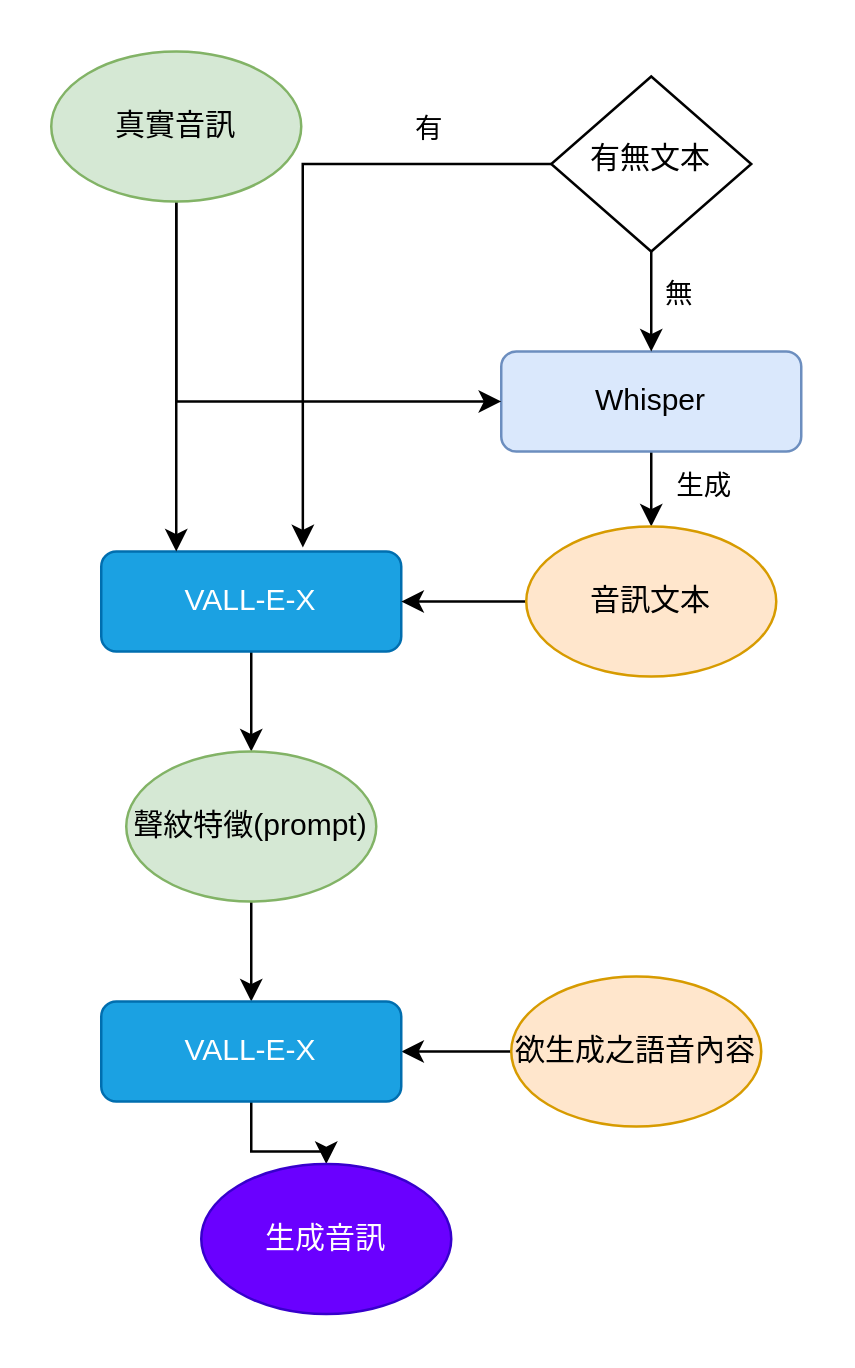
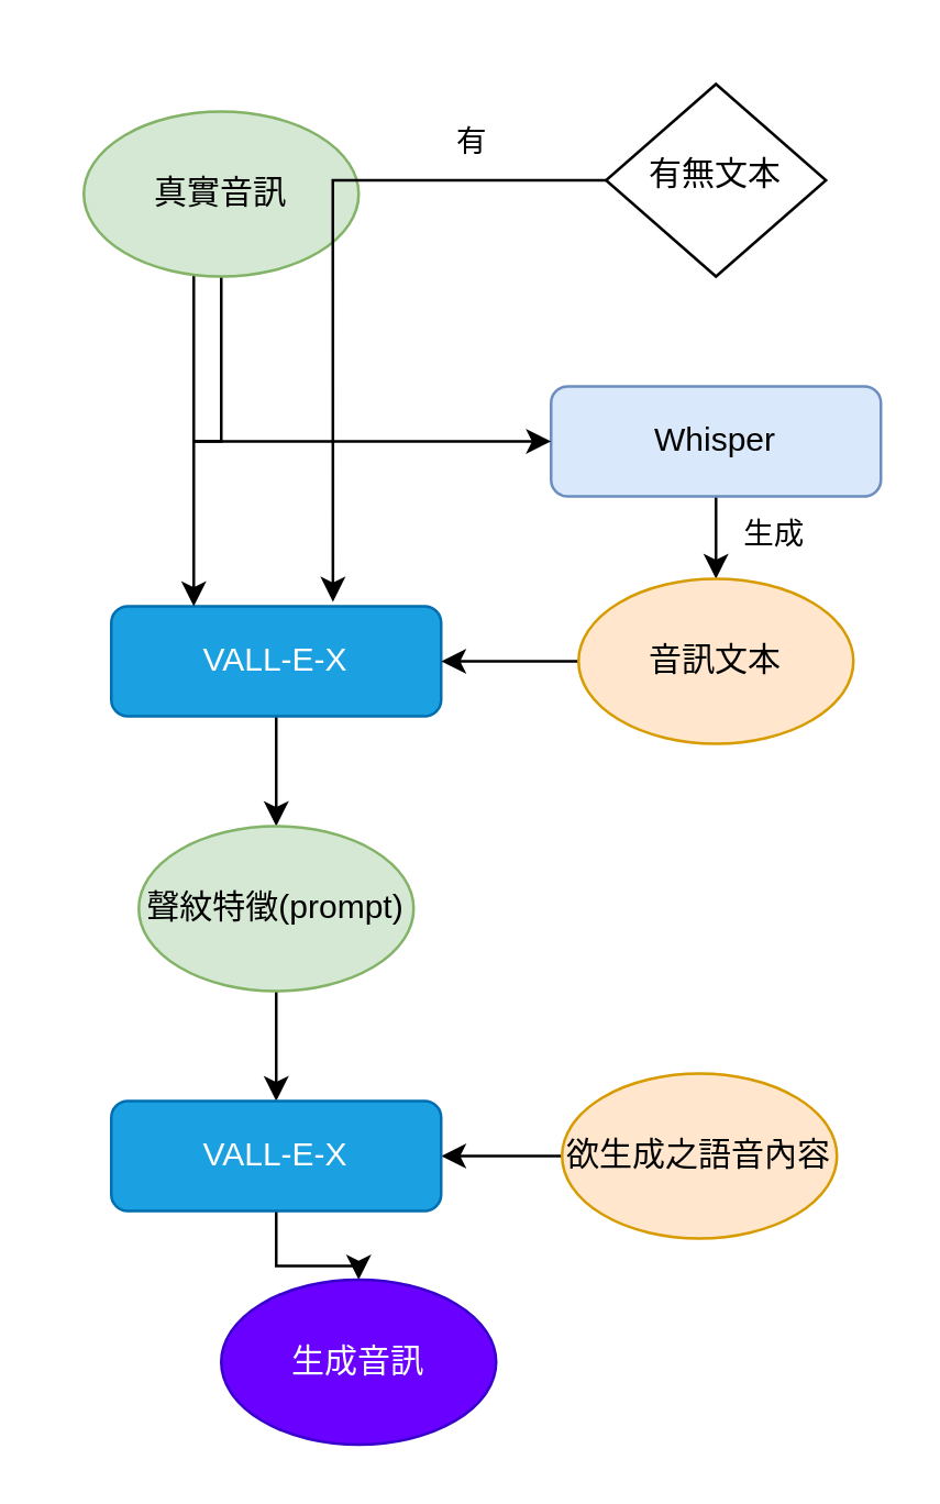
  <mxCell id="0" />
  <mxCell id="1" parent="0" />
  <mxCell id="2" style="edgeStyle=orthogonalEdgeStyle;rounded=0;orthogonalLoop=1;jettySize=auto;html=1;" edge="1" parent="1" source="4" target="14"><mxGeometry relative="1" as="geometry" /></mxCell>
  <mxCell id="3" value="生成" style="edgeLabel;html=1;align=center;verticalAlign=middle;resizable=0;points=[];" vertex="1" connectable="0" parent="2"><mxGeometry x="-0.487" y="1" relative="1" as="geometry"><mxPoint x="19" as="offset" /></mxGeometry></mxCell>
  <mxCell id="4" value="Whisper" style="rounded=1;whiteSpace=wrap;html=1;fontSize=12;glass=0;strokeWidth=1;shadow=0;fillColor=#dae8fc;strokeColor=#6c8ebf;" parent="1" vertex="1"><mxGeometry x="200" y="140" width="120" height="40" as="geometry" /></mxCell>
- <mxCell id="5" style="edgeStyle=orthogonalEdgeStyle;rounded=0;orthogonalLoop=1;jettySize=auto;html=1;exitX=0.5;exitY=1;exitDx=0;exitDy=0;" edge="1" parent="1" source="7" target="4"><mxGeometry relative="1" as="geometry" /></mxCell>
- <mxCell id="6" value="無" style="edgeLabel;html=1;align=center;verticalAlign=middle;resizable=0;points=[];" vertex="1" connectable="0" parent="5"><mxGeometry x="-0.221" y="-1" relative="1" as="geometry"><mxPoint x="11" as="offset" /></mxGeometry></mxCell>
  <mxCell id="7" value="有無文本" style="rhombus;whiteSpace=wrap;html=1;shadow=0;fontFamily=Helvetica;fontSize=12;align=center;strokeWidth=1;spacing=6;spacingTop=-4;" parent="1" vertex="1"><mxGeometry x="220" y="30" width="80" height="70" as="geometry" /></mxCell>
  <mxCell id="8" style="edgeStyle=orthogonalEdgeStyle;rounded=0;orthogonalLoop=1;jettySize=auto;html=1;entryX=0.5;entryY=0;entryDx=0;entryDy=0;" edge="1" parent="1" source="9" target="18"><mxGeometry relative="1" as="geometry" /></mxCell>
  <mxCell id="9" value="VALL-E-X" style="rounded=1;whiteSpace=wrap;html=1;fontSize=12;glass=0;strokeWidth=1;shadow=0;fillColor=#1ba1e2;strokeColor=#006EAF;fontColor=#ffffff;" parent="1" vertex="1"><mxGeometry x="40" y="220" width="120" height="40" as="geometry" /></mxCell>
  <mxCell id="10" style="edgeStyle=orthogonalEdgeStyle;rounded=0;orthogonalLoop=1;jettySize=auto;html=1;entryX=0.25;entryY=0;entryDx=0;entryDy=0;" edge="1" parent="1" source="12" target="9"><mxGeometry relative="1" as="geometry" /></mxCell>
  <mxCell id="11" style="edgeStyle=orthogonalEdgeStyle;rounded=0;orthogonalLoop=1;jettySize=auto;html=1;entryX=0;entryY=0.5;entryDx=0;entryDy=0;" edge="1" parent="1" source="12" target="4"><mxGeometry relative="1" as="geometry"><Array as="points"><mxPoint x="70" y="160" /></Array></mxGeometry></mxCell>
- <mxCell id="12" value="真實音訊" style="ellipse;whiteSpace=wrap;html=1;fillColor=#d5e8d4;strokeColor=#82b366;" vertex="1" parent="1"><mxGeometry x="20" y="20" width="100" height="60" as="geometry" /></mxCell>
+ <mxCell id="12" value="真實音訊" style="ellipse;whiteSpace=wrap;html=1;fillColor=#d5e8d4;strokeColor=#82b366;" vertex="1" parent="1"><mxGeometry x="30" y="40" width="100" height="60" as="geometry" /></mxCell>
  <mxCell id="13" style="edgeStyle=orthogonalEdgeStyle;rounded=0;orthogonalLoop=1;jettySize=auto;html=1;entryX=1;entryY=0.5;entryDx=0;entryDy=0;" edge="1" parent="1" source="14" target="9"><mxGeometry relative="1" as="geometry" /></mxCell>
  <mxCell id="14" value="音訊文本" style="ellipse;whiteSpace=wrap;html=1;fillColor=#ffe6cc;strokeColor=#d79b00;" vertex="1" parent="1"><mxGeometry x="210" y="210" width="100" height="60" as="geometry" /></mxCell>
  <mxCell id="15" style="edgeStyle=orthogonalEdgeStyle;rounded=0;orthogonalLoop=1;jettySize=auto;html=1;entryX=0.672;entryY=-0.041;entryDx=0;entryDy=0;entryPerimeter=0;" edge="1" parent="1" source="7" target="9"><mxGeometry relative="1" as="geometry" /></mxCell>
  <mxCell id="16" value="有" style="edgeLabel;html=1;align=center;verticalAlign=middle;resizable=0;points=[];" vertex="1" connectable="0" parent="15"><mxGeometry x="-0.585" y="2" relative="1" as="geometry"><mxPoint x="2" y="-17" as="offset" /></mxGeometry></mxCell>
  <mxCell id="17" style="edgeStyle=orthogonalEdgeStyle;rounded=0;orthogonalLoop=1;jettySize=auto;html=1;" edge="1" parent="1" source="18" target="22"><mxGeometry relative="1" as="geometry" /></mxCell>
  <mxCell id="18" value="聲紋特徵(prompt)" style="ellipse;whiteSpace=wrap;html=1;fillColor=#d5e8d4;strokeColor=#82b366;" vertex="1" parent="1"><mxGeometry x="50" y="300" width="100" height="60" as="geometry" /></mxCell>
  <mxCell id="19" style="edgeStyle=orthogonalEdgeStyle;rounded=0;orthogonalLoop=1;jettySize=auto;html=1;" edge="1" parent="1" source="20" target="22"><mxGeometry relative="1" as="geometry" /></mxCell>
  <mxCell id="20" value="欲生成之語音內容" style="ellipse;whiteSpace=wrap;html=1;fillColor=#ffe6cc;strokeColor=#d79b00;" vertex="1" parent="1"><mxGeometry x="204" y="390" width="100" height="60" as="geometry" /></mxCell>
  <mxCell id="21" style="edgeStyle=orthogonalEdgeStyle;rounded=0;orthogonalLoop=1;jettySize=auto;html=1;" edge="1" parent="1" source="22" target="23"><mxGeometry relative="1" as="geometry" /></mxCell>
  <mxCell id="22" value="VALL-E-X" style="rounded=1;whiteSpace=wrap;html=1;fontSize=12;glass=0;strokeWidth=1;shadow=0;fillColor=#1ba1e2;strokeColor=#006EAF;fontColor=#ffffff;" vertex="1" parent="1"><mxGeometry x="40" y="400" width="120" height="40" as="geometry" /></mxCell>
  <mxCell id="23" value="生成音訊" style="ellipse;whiteSpace=wrap;html=1;fillColor=#6a00ff;strokeColor=#3700CC;fontColor=#ffffff;" vertex="1" parent="1"><mxGeometry x="80" y="465" width="100" height="60" as="geometry" /></mxCell>
